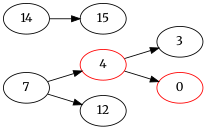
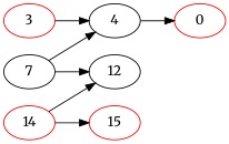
  digraph {
    fontname=Merriweather
    rankdir=LR
    node [color=black fontname=Merriweather]
    edge [fontname=Merriweather]
    n1 [label=7]
-   n2 [color=red label=4]
+   n2 [label=4]
    n3 [label=12]
-   n4 [label=3]
+   n4 [color=red label=3]
    n5 [color=red label=0]
-   n6 [label=14]
-   n7 [label=15]
+   n6 [color=red label=14]
+   n7 [color=red label=15]
    n1 -> n2
    n1 -> n3
-   n2 -> n4
+   n4 -> n2
    n2 -> n5
+   n6 -> n3
    n6 -> n7
  }
